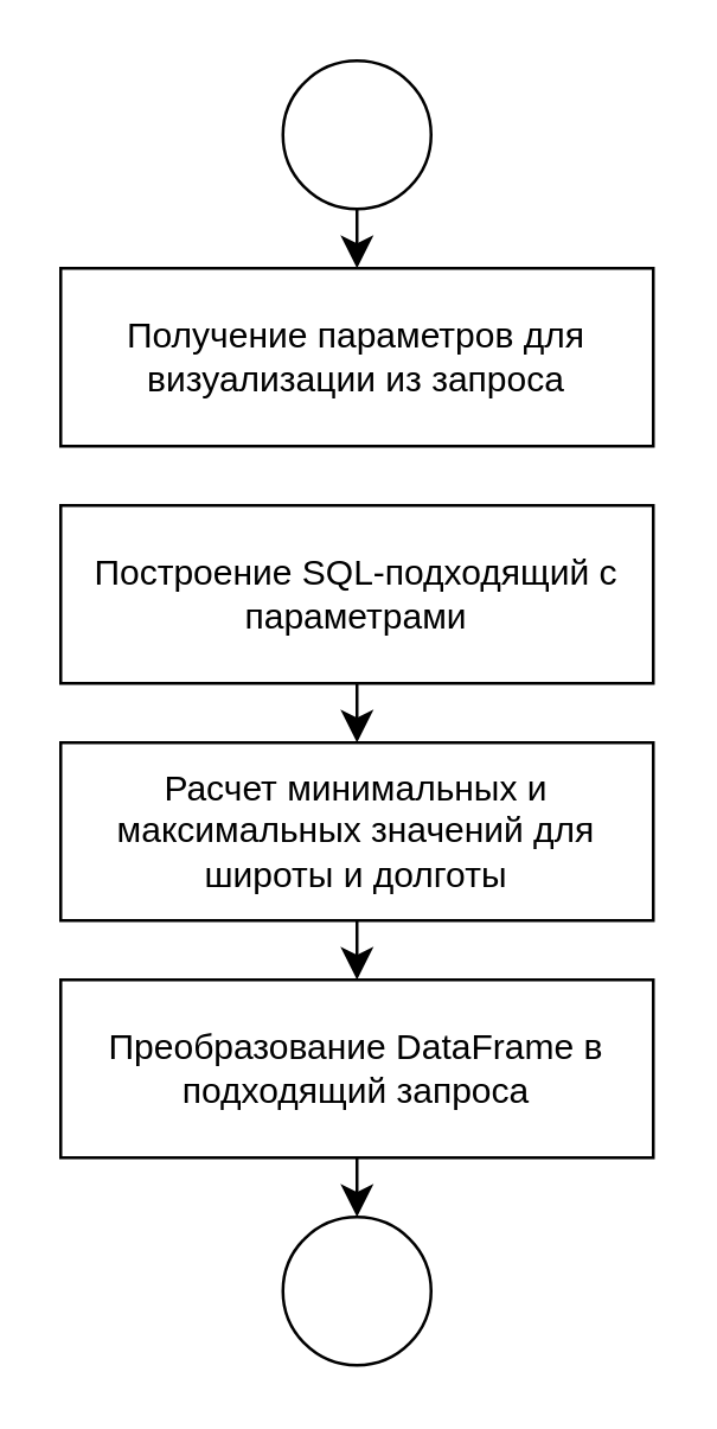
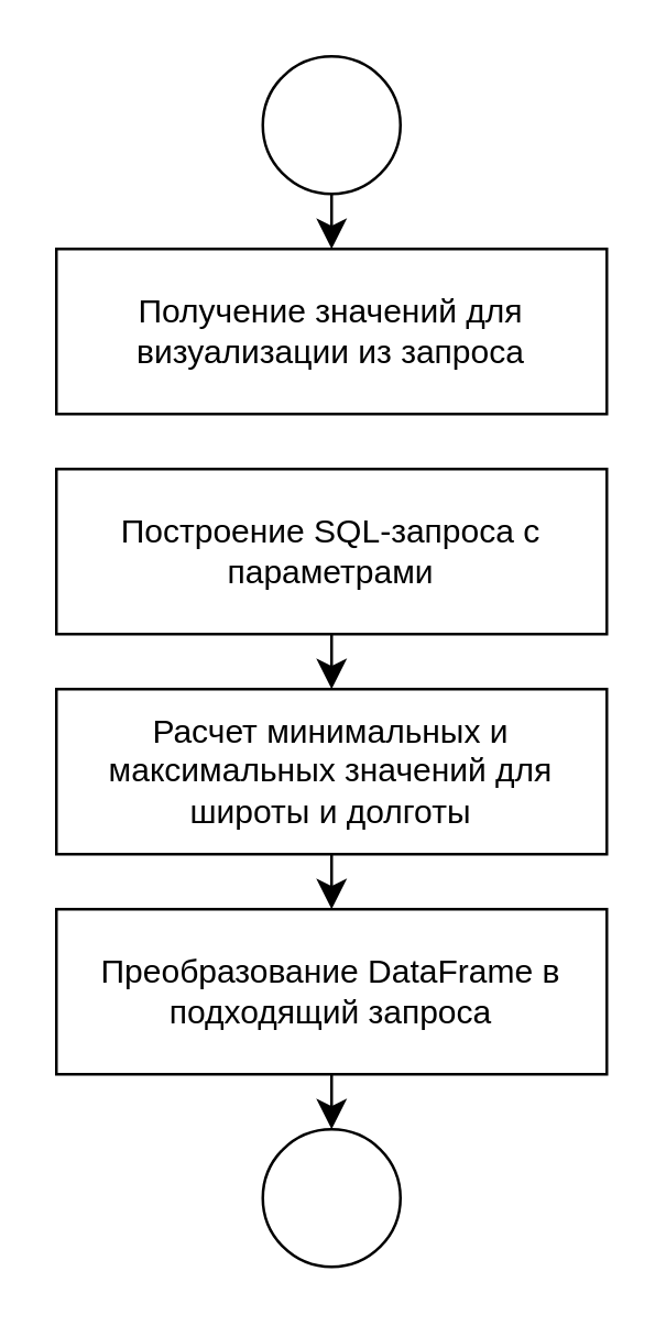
  <mxCell id="0" />
  <mxCell id="1" parent="0" />
  <mxCell id="2" style="edgeStyle=none;curved=1;rounded=0;orthogonalLoop=1;jettySize=auto;html=1;fontSize=12;startSize=8;endSize=8;" edge="1" parent="1" source="3" target="4"><mxGeometry relative="1" as="geometry" /></mxCell>
  <mxCell id="3" value="" style="ellipse;whiteSpace=wrap;html=1;aspect=fixed;" vertex="1" parent="1"><mxGeometry x="95" y="20" width="50" height="50" as="geometry" /></mxCell>
- <mxCell id="4" value="Получение параметров для визуализации из запроса" style="rounded=0;whiteSpace=wrap;html=1;" vertex="1" parent="1"><mxGeometry x="20" y="90" width="200" height="60" as="geometry" /></mxCell>
+ <mxCell id="4" value="Получение значений для визуализации из запроса" style="rounded=0;whiteSpace=wrap;html=1;" vertex="1" parent="1"><mxGeometry x="20" y="90" width="200" height="60" as="geometry" /></mxCell>
  <mxCell id="5" style="edgeStyle=none;curved=1;rounded=0;orthogonalLoop=1;jettySize=auto;html=1;fontSize=12;startSize=8;endSize=8;" edge="1" parent="1" source="6" target="8"><mxGeometry relative="1" as="geometry" /></mxCell>
- <mxCell id="6" value="Построение SQL-подходящий с параметрами" style="rounded=0;whiteSpace=wrap;html=1;" vertex="1" parent="1"><mxGeometry x="20" y="170" width="200" height="60" as="geometry" /></mxCell>
+ <mxCell id="6" value="Построение SQL-запроса с параметрами" style="rounded=0;whiteSpace=wrap;html=1;" vertex="1" parent="1"><mxGeometry x="20" y="170" width="200" height="60" as="geometry" /></mxCell>
  <mxCell id="7" style="edgeStyle=none;curved=1;rounded=0;orthogonalLoop=1;jettySize=auto;html=1;fontSize=12;startSize=8;endSize=8;" edge="1" parent="1" source="8" target="10"><mxGeometry relative="1" as="geometry" /></mxCell>
  <mxCell id="8" value="Расчет минимальных и максимальных значений для широты и долготы" style="rounded=0;whiteSpace=wrap;html=1;verticalAlign=middle;" vertex="1" parent="1"><mxGeometry x="20" y="250" width="200" height="60" as="geometry" /></mxCell>
  <mxCell id="9" style="edgeStyle=none;curved=1;rounded=0;orthogonalLoop=1;jettySize=auto;html=1;fontSize=12;startSize=8;endSize=8;" edge="1" parent="1" source="10" target="11"><mxGeometry relative="1" as="geometry" /></mxCell>
  <mxCell id="10" value="Преобразование DataFrame в подходящий запроса" style="rounded=0;whiteSpace=wrap;html=1;" vertex="1" parent="1"><mxGeometry x="20" y="330" width="200" height="60" as="geometry" /></mxCell>
  <mxCell id="11" value="" style="ellipse;whiteSpace=wrap;html=1;aspect=fixed;" vertex="1" parent="1"><mxGeometry x="95" y="410" width="50" height="50" as="geometry" /></mxCell>
